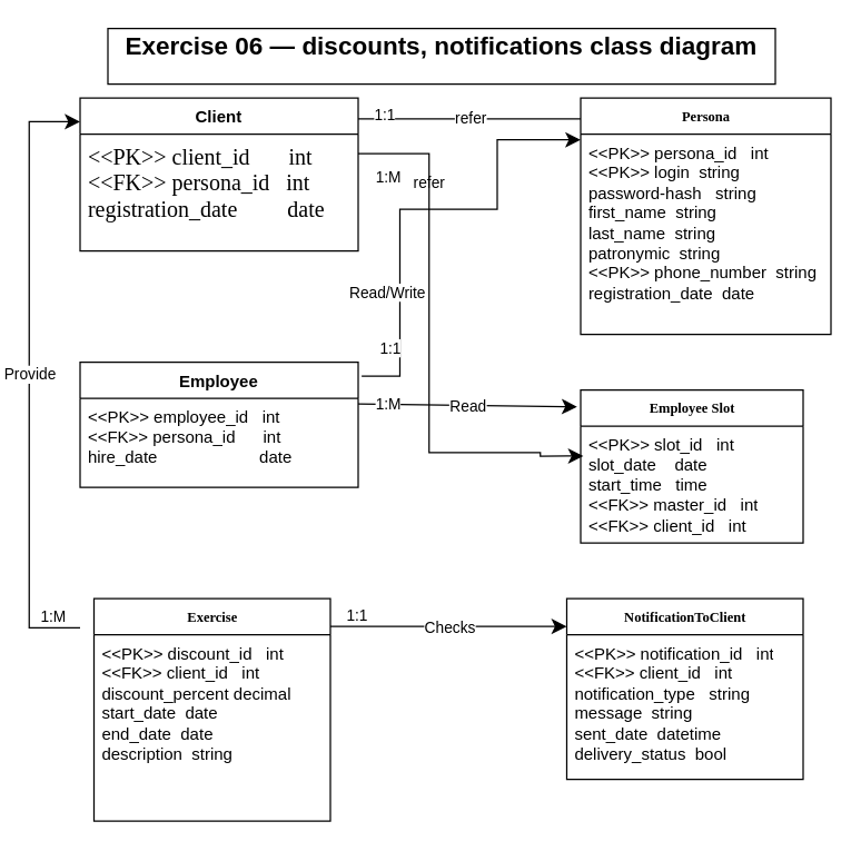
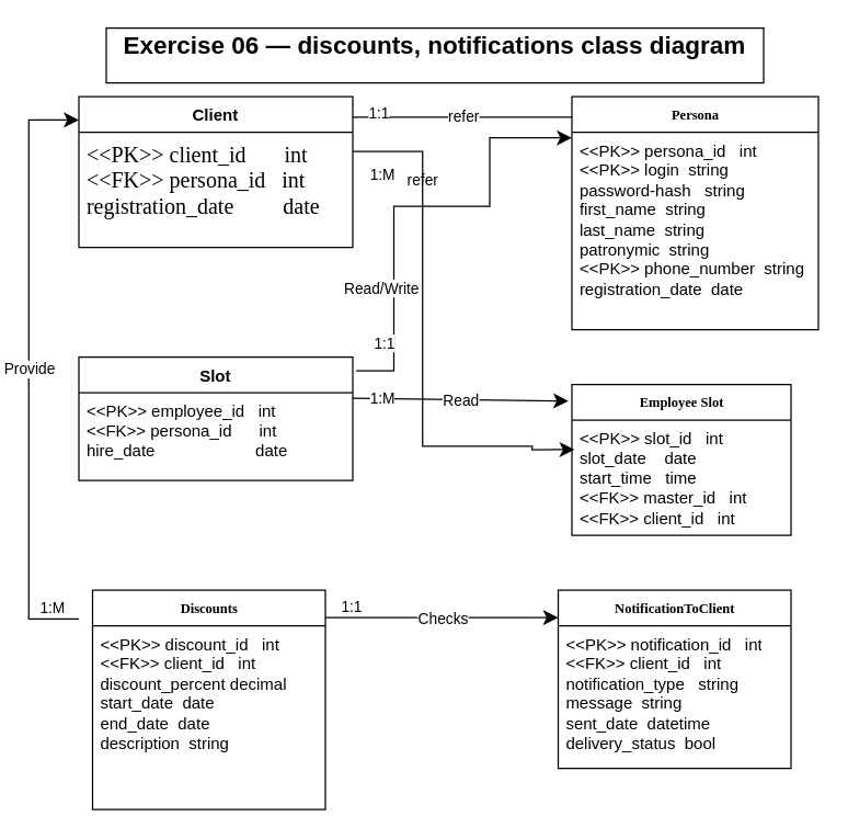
  <mxCell id="0" />
  <mxCell id="1" parent="0" />
  <mxCell id="2" value="&lt;b&gt;Employee Slot&lt;/b&gt;" style="swimlane;html=1;fontStyle=0;childLayout=stackLayout;horizontal=1;startSize=26;fillColor=none;horizontalStack=0;resizeParent=1;resizeLast=0;collapsible=1;marginBottom=0;swimlaneFillColor=#ffffff;rounded=0;shadow=0;comic=0;labelBackgroundColor=none;strokeWidth=1;fontFamily=Verdana;fontSize=10;align=center;" parent="1" vertex="1"><mxGeometry x="417" y="280" width="160" height="110" as="geometry" /></mxCell>
  <mxCell id="3" value="&amp;lt;&amp;lt;PK&amp;gt;&amp;gt; slot_id&amp;nbsp; &amp;nbsp;int&lt;div&gt;slot_date&amp;nbsp; &amp;nbsp; date&lt;/div&gt;&lt;div&gt;start_time&amp;nbsp; &amp;nbsp;time&lt;/div&gt;&lt;div&gt;&lt;span style=&quot;background-color: transparent; color: light-dark(rgb(0, 0, 0), rgb(255, 255, 255));&quot;&gt;&amp;lt;&amp;lt;FK&amp;gt;&amp;gt; master_id&lt;/span&gt;&lt;span style=&quot;background-color: transparent; color: light-dark(rgb(0, 0, 0), rgb(255, 255, 255));&quot;&gt;&amp;nbsp; &amp;nbsp;int&lt;/span&gt;&lt;/div&gt;&lt;div&gt;&lt;span style=&quot;background-color: transparent; color: light-dark(rgb(0, 0, 0), rgb(255, 255, 255));&quot;&gt;&amp;lt;&amp;lt;FK&amp;gt;&amp;gt; client_id&lt;/span&gt;&lt;span style=&quot;background-color: transparent; color: light-dark(rgb(0, 0, 0), rgb(255, 255, 255));&quot;&gt;&amp;nbsp; &amp;nbsp;int&lt;/span&gt;&lt;/div&gt;" style="text;html=1;strokeColor=none;fillColor=none;align=left;verticalAlign=top;spacingLeft=4;spacingRight=4;whiteSpace=wrap;overflow=hidden;rotatable=0;points=[[0,0.5],[1,0.5]];portConstraint=eastwest;" parent="2" vertex="1"><mxGeometry y="26" width="160" height="84" as="geometry" /></mxCell>
  <mxCell id="4" value="&lt;b&gt;Persona&lt;/b&gt;" style="swimlane;html=1;fontStyle=0;childLayout=stackLayout;horizontal=1;startSize=26;fillColor=none;horizontalStack=0;resizeParent=1;resizeLast=0;collapsible=1;marginBottom=0;swimlaneFillColor=#ffffff;rounded=0;shadow=0;comic=0;labelBackgroundColor=none;strokeWidth=1;fontFamily=Verdana;fontSize=10;align=center;" parent="1" vertex="1"><mxGeometry x="417" y="70" width="180" height="170" as="geometry" /></mxCell>
  <mxCell id="5" value="&amp;lt;&amp;lt;PK&amp;gt;&amp;gt; persona_id&amp;nbsp; &amp;nbsp;int&lt;br&gt;&lt;div&gt;&lt;span style=&quot;background-color: transparent; color: light-dark(rgb(0, 0, 0), rgb(255, 255, 255));&quot;&gt;&amp;lt;&amp;lt;PK&amp;gt;&amp;gt;&lt;/span&gt;&lt;span style=&quot;background-color: transparent; color: light-dark(rgb(0, 0, 0), rgb(255, 255, 255));&quot;&gt;&amp;nbsp;&lt;/span&gt;login&amp;nbsp;&amp;nbsp;&lt;span style=&quot;background-color: transparent; color: light-dark(rgb(0, 0, 0), rgb(255, 255, 255));&quot;&gt;string&lt;/span&gt;&lt;/div&gt;&lt;div&gt;password-hash&amp;nbsp; &amp;nbsp;&lt;span style=&quot;background-color: transparent; color: light-dark(rgb(0, 0, 0), rgb(255, 255, 255));&quot;&gt;string&lt;/span&gt;&lt;/div&gt;&lt;div&gt;first_name&amp;nbsp;&amp;nbsp;&lt;span style=&quot;background-color: transparent; color: light-dark(rgb(0, 0, 0), rgb(255, 255, 255));&quot;&gt;string&lt;/span&gt;&lt;/div&gt;&lt;div&gt;last_name&amp;nbsp;&amp;nbsp;&lt;span style=&quot;background-color: transparent; color: light-dark(rgb(0, 0, 0), rgb(255, 255, 255));&quot;&gt;string&lt;/span&gt;&lt;/div&gt;&lt;div&gt;patronymic&amp;nbsp;&amp;nbsp;&lt;span style=&quot;background-color: transparent; color: light-dark(rgb(0, 0, 0), rgb(255, 255, 255));&quot;&gt;string&lt;/span&gt;&lt;/div&gt;&lt;div&gt;&lt;span style=&quot;background-color: transparent; color: light-dark(rgb(0, 0, 0), rgb(255, 255, 255));&quot;&gt;&amp;lt;&amp;lt;PK&amp;gt;&amp;gt;&lt;/span&gt;&lt;span style=&quot;background-color: transparent; color: light-dark(rgb(0, 0, 0), rgb(255, 255, 255));&quot;&gt;&amp;nbsp;&lt;/span&gt;phone_number&amp;nbsp;&amp;nbsp;&lt;span style=&quot;background-color: transparent; color: light-dark(rgb(0, 0, 0), rgb(255, 255, 255));&quot;&gt;string&lt;/span&gt;&lt;/div&gt;&lt;div&gt;registration_date&amp;nbsp; date&lt;/div&gt;" style="text;html=1;strokeColor=none;fillColor=none;align=left;verticalAlign=top;spacingLeft=4;spacingRight=4;whiteSpace=wrap;overflow=hidden;rotatable=0;points=[[0,0.5],[1,0.5]];portConstraint=eastwest;" parent="4" vertex="1"><mxGeometry y="26" width="180" height="134" as="geometry" /></mxCell>
  <mxCell id="6" value="Client" style="swimlane;fontStyle=1;align=center;verticalAlign=top;childLayout=stackLayout;horizontal=1;startSize=26;horizontalStack=0;resizeParent=1;resizeParentMax=0;resizeLast=0;collapsible=1;marginBottom=0;whiteSpace=wrap;html=1;" parent="1" vertex="1"><mxGeometry x="57" y="70" width="200" height="110" as="geometry" /></mxCell>
  <mxCell id="7" value="&lt;span style=&quot;font-family: &amp;quot;Liberation Serif&amp;quot;, serif; font-size: 16px;&quot;&gt;&amp;lt;&amp;lt;PK&amp;gt;&amp;gt; client_id&amp;nbsp; &amp;nbsp; &amp;nbsp; &amp;nbsp;int&lt;/span&gt;&lt;div&gt;&lt;span style=&quot;font-family: &amp;quot;Liberation Serif&amp;quot;, serif; font-size: 16px;&quot;&gt;&amp;lt;&amp;lt;FK&amp;gt;&amp;gt; persona_id&amp;nbsp; &amp;nbsp;int&lt;/span&gt;&lt;/div&gt;&lt;div&gt;&lt;span style=&quot;font-family: &amp;quot;Liberation Serif&amp;quot;, serif; font-size: 16px;&quot;&gt;registration_date&amp;nbsp; &amp;nbsp; &amp;nbsp; &amp;nbsp; &amp;nbsp;date&lt;/span&gt;&lt;/div&gt;&lt;div&gt;&lt;br&gt;&lt;/div&gt;" style="text;strokeColor=none;fillColor=none;align=left;verticalAlign=top;spacingLeft=4;spacingRight=4;overflow=hidden;rotatable=0;points=[[0,0.5],[1,0.5]];portConstraint=eastwest;whiteSpace=wrap;html=1;" parent="6" vertex="1"><mxGeometry y="26" width="200" height="84" as="geometry" /></mxCell>
- <mxCell id="8" value="Employee" style="swimlane;fontStyle=1;align=center;verticalAlign=top;childLayout=stackLayout;horizontal=1;startSize=26;horizontalStack=0;resizeParent=1;resizeParentMax=0;resizeLast=0;collapsible=1;marginBottom=0;whiteSpace=wrap;html=1;" parent="1" vertex="1"><mxGeometry x="57" y="260" width="200" height="90" as="geometry" /></mxCell>
+ <mxCell id="8" value="Slot" style="swimlane;fontStyle=1;align=center;verticalAlign=top;childLayout=stackLayout;horizontal=1;startSize=26;horizontalStack=0;resizeParent=1;resizeParentMax=0;resizeLast=0;collapsible=1;marginBottom=0;whiteSpace=wrap;html=1;" parent="1" vertex="1"><mxGeometry x="57" y="260" width="200" height="90" as="geometry" /></mxCell>
  <mxCell id="9" value="&lt;div&gt;&amp;lt;&amp;lt;PK&amp;gt;&amp;gt; employee_id&amp;nbsp; &amp;nbsp;int&lt;/div&gt;&lt;div&gt;&amp;lt;&amp;lt;FK&amp;gt;&amp;gt; persona_id&amp;nbsp; &amp;nbsp; &amp;nbsp; int&lt;/div&gt;&lt;div&gt;hire_date&amp;nbsp; &amp;nbsp; &amp;nbsp; &amp;nbsp; &amp;nbsp; &amp;nbsp; &amp;nbsp; &amp;nbsp; &amp;nbsp; &amp;nbsp; &amp;nbsp; date&lt;/div&gt;" style="text;strokeColor=none;fillColor=none;align=left;verticalAlign=top;spacingLeft=4;spacingRight=4;overflow=hidden;rotatable=0;points=[[0,0.5],[1,0.5]];portConstraint=eastwest;whiteSpace=wrap;html=1;" parent="8" vertex="1"><mxGeometry y="26" width="200" height="64" as="geometry" /></mxCell>
  <mxCell id="10" value="" style="endArrow=none;html=1;rounded=0;fontSize=12;startSize=8;endSize=8;curved=1;exitX=1;exitY=0.136;exitDx=0;exitDy=0;exitPerimeter=0;entryX=0;entryY=0.088;entryDx=0;entryDy=0;entryPerimeter=0;" parent="1" source="6" target="4" edge="1"><mxGeometry relative="1" as="geometry"><mxPoint x="177" y="290" as="sourcePoint" /><mxPoint x="387" y="110" as="targetPoint" /></mxGeometry></mxCell>
  <mxCell id="11" value="refer" style="edgeLabel;resizable=0;html=1;;align=center;verticalAlign=middle;" parent="10" connectable="0" vertex="1"><mxGeometry relative="1" as="geometry" /></mxCell>
  <mxCell id="12" value="1:1" style="edgeLabel;resizable=0;html=1;;align=left;verticalAlign=bottom;" parent="10" connectable="0" vertex="1"><mxGeometry x="-1" relative="1" as="geometry"><mxPoint x="10" y="5" as="offset" /></mxGeometry></mxCell>
  <mxCell id="13" value="" style="endArrow=classic;html=1;rounded=0;fontSize=12;startSize=8;endSize=8;exitX=0.995;exitY=0.133;exitDx=0;exitDy=0;exitPerimeter=0;entryX=0;entryY=0.03;entryDx=0;entryDy=0;entryPerimeter=0;edgeStyle=orthogonalEdgeStyle;" parent="1" target="5" edge="1"><mxGeometry relative="1" as="geometry"><mxPoint x="259.5" y="270" as="sourcePoint" /><mxPoint x="416.5" y="81.49" as="targetPoint" /><Array as="points"><mxPoint x="287" y="270" /><mxPoint x="287" y="150" /><mxPoint x="357" y="150" /><mxPoint x="357" y="100" /></Array></mxGeometry></mxCell>
  <mxCell id="14" value="refer" style="edgeLabel;resizable=0;html=1;;align=center;verticalAlign=middle;" parent="13" connectable="0" vertex="1"><mxGeometry relative="1" as="geometry"><mxPoint x="4" y="-20" as="offset" /></mxGeometry></mxCell>
  <mxCell id="15" value="1:1" style="edgeLabel;resizable=0;html=1;;align=left;verticalAlign=bottom;" parent="13" connectable="0" vertex="1"><mxGeometry x="-1" relative="1" as="geometry"><mxPoint x="11" y="-12" as="offset" /></mxGeometry></mxCell>
  <mxCell id="16" value="" style="endArrow=classic;html=1;rounded=0;fontSize=12;startSize=8;endSize=8;curved=1;exitX=1;exitY=0.25;exitDx=0;exitDy=0;entryX=-0.016;entryY=0.132;entryDx=0;entryDy=0;entryPerimeter=0;" parent="1" edge="1"><mxGeometry relative="1" as="geometry"><mxPoint x="257" y="290" as="sourcePoint" /><mxPoint x="414.44" y="292.02" as="targetPoint" /></mxGeometry></mxCell>
  <mxCell id="17" value="Read" style="edgeLabel;resizable=0;html=1;;align=center;verticalAlign=middle;" parent="16" connectable="0" vertex="1"><mxGeometry relative="1" as="geometry" /></mxCell>
  <mxCell id="18" value="1:M" style="edgeLabel;resizable=0;html=1;;align=left;verticalAlign=bottom;" parent="16" connectable="0" vertex="1"><mxGeometry x="-1" relative="1" as="geometry"><mxPoint x="11" y="8" as="offset" /></mxGeometry></mxCell>
  <mxCell id="19" value="" style="endArrow=classic;html=1;rounded=0;fontSize=12;startSize=8;endSize=8;exitX=0.995;exitY=-0.012;exitDx=0;exitDy=0;exitPerimeter=0;entryX=0.006;entryY=0.077;entryDx=0;entryDy=0;entryPerimeter=0;edgeStyle=orthogonalEdgeStyle;" parent="1" edge="1"><mxGeometry relative="1" as="geometry"><mxPoint x="257" y="110.002" as="sourcePoint" /><mxPoint x="418.96" y="327.478" as="targetPoint" /><Array as="points"><mxPoint x="308" y="110.01" /><mxPoint x="308" y="325.01" /><mxPoint x="388" y="325.01" /><mxPoint x="388" y="328.01" /></Array></mxGeometry></mxCell>
  <mxCell id="20" value="Read/Write" style="edgeLabel;resizable=0;html=1;;align=center;verticalAlign=middle;" parent="19" connectable="0" vertex="1"><mxGeometry relative="1" as="geometry"><mxPoint x="-31" y="-39" as="offset" /></mxGeometry></mxCell>
  <mxCell id="21" value="1:M" style="edgeLabel;resizable=0;html=1;;align=left;verticalAlign=bottom;" parent="19" connectable="0" vertex="1"><mxGeometry x="-1" relative="1" as="geometry"><mxPoint x="11" y="25" as="offset" /></mxGeometry></mxCell>
  <mxCell id="22" value="&lt;h2 style=&quot;orphans: 2; widows: 2; page-break-after: avoid&quot; align=&quot;left&quot; class=&quot;western&quot;&gt;Exerc&lt;font color=&quot;#000000&quot;&gt;&lt;span lang=&quot;en-US&quot;&gt;ise 06 — discounts, notifications class diagram&lt;/span&gt;&lt;/font&gt;&lt;/h2&gt;&lt;div&gt;&lt;br&gt;&lt;/div&gt;" style="rounded=0;whiteSpace=wrap;html=1;" parent="1" vertex="1"><mxGeometry x="77" y="20" width="480" height="40" as="geometry" /></mxCell>
- <mxCell id="23" value="&lt;b&gt;Exercise&lt;/b&gt;" style="swimlane;html=1;fontStyle=0;childLayout=stackLayout;horizontal=1;startSize=26;fillColor=none;horizontalStack=0;resizeParent=1;resizeLast=0;collapsible=1;marginBottom=0;swimlaneFillColor=#ffffff;rounded=0;shadow=0;comic=0;labelBackgroundColor=none;strokeWidth=1;fontFamily=Verdana;fontSize=10;align=center;" parent="1" vertex="1"><mxGeometry x="67" y="430" width="170" height="160" as="geometry" /></mxCell>
+ <mxCell id="23" value="&lt;b&gt;Discounts&lt;/b&gt;" style="swimlane;html=1;fontStyle=0;childLayout=stackLayout;horizontal=1;startSize=26;fillColor=none;horizontalStack=0;resizeParent=1;resizeLast=0;collapsible=1;marginBottom=0;swimlaneFillColor=#ffffff;rounded=0;shadow=0;comic=0;labelBackgroundColor=none;strokeWidth=1;fontFamily=Verdana;fontSize=10;align=center;" parent="1" vertex="1"><mxGeometry x="67" y="430" width="170" height="160" as="geometry" /></mxCell>
  <mxCell id="24" value="&amp;lt;&amp;lt;PK&amp;gt;&amp;gt; discount_id&amp;nbsp; &amp;nbsp;int&lt;br&gt;&lt;div&gt;&lt;span style=&quot;background-color: transparent; color: light-dark(rgb(0, 0, 0), rgb(255, 255, 255));&quot;&gt;&amp;lt;&amp;lt;FK&amp;gt;&amp;gt;&lt;/span&gt;&lt;span style=&quot;background-color: transparent; color: light-dark(rgb(0, 0, 0), rgb(255, 255, 255));&quot;&gt;&amp;nbsp;&lt;/span&gt;client_id&amp;nbsp; &amp;nbsp;int&lt;/div&gt;&lt;div&gt;discount_percent decimal&lt;/div&gt;&lt;div&gt;start_date&amp;nbsp; date&lt;br&gt;&lt;/div&gt;&lt;div&gt;end_date&amp;nbsp; date&lt;br&gt;&lt;/div&gt;&lt;div&gt;description&amp;nbsp;&amp;nbsp;&lt;span style=&quot;background-color: transparent; color: light-dark(rgb(0, 0, 0), rgb(255, 255, 255));&quot;&gt;string&lt;/span&gt;&lt;/div&gt;" style="text;html=1;strokeColor=none;fillColor=none;align=left;verticalAlign=top;spacingLeft=4;spacingRight=4;whiteSpace=wrap;overflow=hidden;rotatable=0;points=[[0,0.5],[1,0.5]];portConstraint=eastwest;" parent="23" vertex="1"><mxGeometry y="26" width="170" height="134" as="geometry" /></mxCell>
  <mxCell id="25" value="&lt;b&gt;NotificationToClient&lt;/b&gt;" style="swimlane;html=1;fontStyle=0;childLayout=stackLayout;horizontal=1;startSize=26;fillColor=none;horizontalStack=0;resizeParent=1;resizeLast=0;collapsible=1;marginBottom=0;swimlaneFillColor=#ffffff;rounded=0;shadow=0;comic=0;labelBackgroundColor=none;strokeWidth=1;fontFamily=Verdana;fontSize=10;align=center;" parent="1" vertex="1"><mxGeometry x="407" y="430" width="170" height="130" as="geometry" /></mxCell>
  <mxCell id="26" value="&amp;lt;&amp;lt;PK&amp;gt;&amp;gt; notification_id&amp;nbsp; &amp;nbsp;int&lt;br&gt;&lt;div&gt;&lt;span style=&quot;color: light-dark(rgb(0, 0, 0), rgb(255, 255, 255)); background-color: transparent;&quot;&gt;&amp;lt;&amp;lt;FK&amp;gt;&amp;gt;&lt;/span&gt;&lt;span style=&quot;color: light-dark(rgb(0, 0, 0), rgb(255, 255, 255)); background-color: transparent;&quot;&gt;&amp;nbsp;&lt;/span&gt;client_id&amp;nbsp; &amp;nbsp;int&lt;br&gt;&lt;/div&gt;&lt;div&gt;notification_type&amp;nbsp; &amp;nbsp;&lt;span style=&quot;background-color: transparent; color: light-dark(rgb(0, 0, 0), rgb(255, 255, 255));&quot;&gt;string&lt;/span&gt;&lt;/div&gt;&lt;div&gt;message&amp;nbsp;&amp;nbsp;&lt;span style=&quot;background-color: transparent; color: light-dark(rgb(0, 0, 0), rgb(255, 255, 255));&quot;&gt;string&lt;/span&gt;&lt;/div&gt;&lt;div&gt;sent_date&amp;nbsp; datetime&lt;/div&gt;&lt;div&gt;delivery_status&amp;nbsp; bool&lt;/div&gt;" style="text;html=1;strokeColor=none;fillColor=none;align=left;verticalAlign=top;spacingLeft=4;spacingRight=4;whiteSpace=wrap;overflow=hidden;rotatable=0;points=[[0,0.5],[1,0.5]];portConstraint=eastwest;" parent="25" vertex="1"><mxGeometry y="26" width="170" height="104" as="geometry" /></mxCell>
  <mxCell id="27" value="" style="endArrow=classic;html=1;rounded=0;fontSize=12;startSize=8;endSize=8;edgeStyle=orthogonalEdgeStyle;" parent="1" edge="1"><mxGeometry relative="1" as="geometry"><mxPoint x="57" y="451" as="sourcePoint" /><mxPoint x="57" y="87" as="targetPoint" /><Array as="points"><mxPoint x="20.4" y="451" /><mxPoint x="20.4" y="87" /></Array></mxGeometry></mxCell>
  <mxCell id="28" value="Provide" style="edgeLabel;resizable=0;html=1;;align=center;verticalAlign=middle;" parent="27" connectable="0" vertex="1"><mxGeometry relative="1" as="geometry" /></mxCell>
  <mxCell id="29" value="1:M" style="edgeLabel;resizable=0;html=1;;align=left;verticalAlign=bottom;" parent="27" connectable="0" vertex="1"><mxGeometry x="-1" relative="1" as="geometry"><mxPoint x="-30" as="offset" /></mxGeometry></mxCell>
  <mxCell id="30" value="" style="endArrow=classic;html=1;rounded=0;fontSize=12;startSize=8;endSize=8;curved=1;" parent="1" edge="1"><mxGeometry relative="1" as="geometry"><mxPoint x="237" y="450" as="sourcePoint" /><mxPoint x="407" y="450" as="targetPoint" /></mxGeometry></mxCell>
  <mxCell id="31" value="Checks" style="edgeLabel;resizable=0;html=1;;align=center;verticalAlign=middle;" parent="30" connectable="0" vertex="1"><mxGeometry relative="1" as="geometry" /></mxCell>
  <mxCell id="32" value="1:1" style="edgeLabel;resizable=0;html=1;;align=left;verticalAlign=bottom;" parent="30" connectable="0" vertex="1"><mxGeometry x="-1" relative="1" as="geometry"><mxPoint x="10" as="offset" /></mxGeometry></mxCell>
